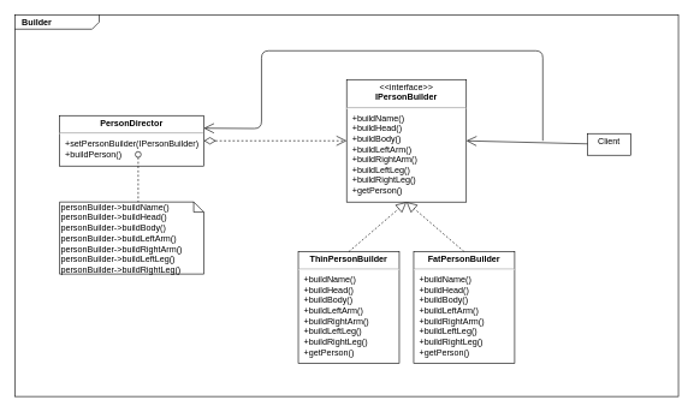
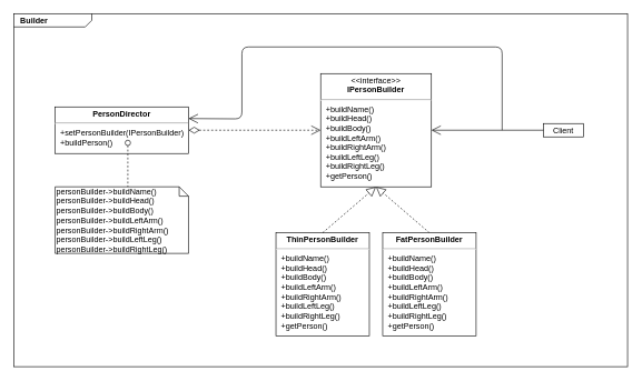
  <mxCell id="0" style=";html=1;" />
  <mxCell id="1" style=";html=1;" parent="0" />
  <mxCell id="2" value="&lt;p style=&quot;margin: 0px ; margin-top: 4px ; text-align: center&quot;&gt;&lt;b&gt;PersonDirector&lt;/b&gt;&lt;/p&gt;&lt;hr&gt;&lt;p style=&quot;margin: 0px ; margin-left: 8px ; text-align: left&quot;&gt;+setPersonBuilder(IPersonBuilder)&lt;/p&gt;&lt;p style=&quot;margin: 0px 0px 0px 8px ; text-align: left&quot;&gt;+buildPerson()&lt;/p&gt;" style="shape=rect;html=1;overflow=fill;whiteSpace=wrap;verticalAlign=bottom;" vertex="1" parent="1"><mxGeometry x="82" y="160" width="200" height="70" as="geometry" /></mxCell>
  <mxCell id="3" value="&lt;p style=&quot;margin: 0px ; margin-top: 4px ; margin-left: 10px ; text-align: left&quot;&gt;&lt;b&gt;Builder&lt;/b&gt;&lt;/p&gt;" style="html=1;strokeWidth=1;shape=mxgraph.sysml.package;html=1;overflow=fill;whiteSpace=wrap;fillColor=none;gradientColor=none;fontSize=12;align=center;labelX=117.17;" parent="1" vertex="1"><mxGeometry x="20" y="20" width="920" height="530" as="geometry" /></mxCell>
  <mxCell id="4" value="&lt;p style=&quot;margin: 0px ; margin-top: 4px ; text-align: center&quot;&gt;&amp;lt;&amp;lt;interface&amp;gt;&amp;gt;&lt;br&gt;&lt;b&gt;IPersonBuilder&lt;/b&gt;&lt;/p&gt;&lt;hr&gt;&lt;p style=&quot;margin: 0px ; margin-left: 8px ; text-align: left&quot;&gt;+buildName()&lt;/p&gt;&lt;p style=&quot;margin: 0px ; margin-left: 8px ; text-align: left&quot;&gt;+buildHead()&lt;br&gt;&lt;/p&gt;&lt;p style=&quot;margin: 0px ; margin-left: 8px ; text-align: left&quot;&gt;+buildBody()&lt;br&gt;&lt;/p&gt;&lt;p style=&quot;margin: 0px ; margin-left: 8px ; text-align: left&quot;&gt;+buildLeftArm()&lt;br&gt;&lt;/p&gt;&lt;p style=&quot;margin: 0px ; margin-left: 8px ; text-align: left&quot;&gt;+buildRightArm()&lt;br&gt;&lt;/p&gt;&lt;p style=&quot;margin: 0px ; margin-left: 8px ; text-align: left&quot;&gt;+buildLeftLeg()&lt;/p&gt;&lt;p style=&quot;margin: 0px ; margin-left: 8px ; text-align: left&quot;&gt;+buildRightLeg()&lt;br&gt;&lt;/p&gt;&lt;p style=&quot;margin: 0px ; margin-left: 8px ; text-align: left&quot;&gt;+getPerson()&lt;/p&gt;" style="shape=rect;html=1;overflow=fill;whiteSpace=wrap;" parent="1" vertex="1"><mxGeometry x="480" y="110" width="166" height="170" as="geometry" /></mxCell>
  <mxCell id="5" value="&lt;p style=&quot;margin: 0px ; margin-top: 4px ; text-align: center&quot;&gt;&lt;b&gt;ThinPersonBuilder&lt;/b&gt;&lt;/p&gt;&lt;hr&gt;&lt;p style=&quot;margin: 0px ; margin-left: 8px ; text-align: left&quot;&gt;&lt;span&gt;+buildName()&lt;/span&gt;&lt;br&gt;&lt;/p&gt;&lt;p style=&quot;margin: 0px 0px 0px 8px ; text-align: left&quot;&gt;+buildHead()&lt;br&gt;&lt;/p&gt;&lt;p style=&quot;margin: 0px 0px 0px 8px ; text-align: left&quot;&gt;+buildBody()&lt;br&gt;&lt;/p&gt;&lt;p style=&quot;margin: 0px 0px 0px 8px ; text-align: left&quot;&gt;+buildLeftArm()&lt;br&gt;&lt;/p&gt;&lt;p style=&quot;margin: 0px 0px 0px 8px ; text-align: left&quot;&gt;+buildRightArm()&lt;br&gt;&lt;/p&gt;&lt;p style=&quot;margin: 0px 0px 0px 8px ; text-align: left&quot;&gt;+buildLeftLeg()&lt;/p&gt;&lt;p style=&quot;margin: 0px 0px 0px 8px ; text-align: left&quot;&gt;+buildRightLeg()&lt;br&gt;&lt;/p&gt;&lt;p style=&quot;margin: 0px 0px 0px 8px ; text-align: left&quot;&gt;+getPerson()&lt;/p&gt;" style="shape=rect;html=1;overflow=fill;whiteSpace=wrap;" parent="1" vertex="1"><mxGeometry x="413" y="349" width="140" height="155" as="geometry" /></mxCell>
  <mxCell id="6" value="" style="endArrow=block;dashed=1;endFill=0;endSize=12;html=1;exitX=0.5;exitY=0;exitDx=0;exitDy=0;entryX=0.5;entryY=1;entryDx=0;entryDy=0;" parent="1" source="5" edge="1" target="4"><mxGeometry width="160" relative="1" as="geometry"><mxPoint x="-15.5" y="255" as="sourcePoint" /><mxPoint x="372" y="270" as="targetPoint" /></mxGeometry></mxCell>
- <mxCell id="7" value="&lt;p style=&quot;margin: 0px ; margin-top: 4px ; text-align: center&quot;&gt;&lt;span&gt;Client&lt;/span&gt;&lt;br&gt;&lt;/p&gt;" style="shape=rect;html=1;overflow=fill;whiteSpace=wrap;" parent="1" vertex="1"><mxGeometry x="814" y="185" width="60" height="30" as="geometry" /></mxCell>
+ <mxCell id="7" value="&lt;p style=&quot;margin: 0px ; margin-top: 4px ; text-align: center&quot;&gt;&lt;span&gt;Client&lt;/span&gt;&lt;br&gt;&lt;/p&gt;" style="shape=rect;html=1;overflow=fill;whiteSpace=wrap;" parent="1" vertex="1"><mxGeometry x="814" y="185" width="60" height="20" as="geometry" /></mxCell>
  <mxCell id="8" value="" style="endArrow=open;endFill=1;endSize=12;html=1;entryX=1;entryY=0.5;entryDx=0;entryDy=0;" parent="1" source="7" target="4" edge="1"><mxGeometry width="160" relative="1" as="geometry"><mxPoint x="879.5" y="140" as="sourcePoint" /><mxPoint x="1210" y="168.413" as="targetPoint" /><Array as="points" /></mxGeometry></mxCell>
  <mxCell id="9" value="" style="endArrow=block;dashed=1;endFill=0;endSize=12;html=1;exitX=0.5;exitY=0;exitDx=0;exitDy=0;entryX=0.5;entryY=1;entryDx=0;entryDy=0;" edge="1" parent="1" source="12" target="4"><mxGeometry width="160" relative="1" as="geometry"><mxPoint x="613.5" y="325" as="sourcePoint" /><mxPoint x="242" y="570" as="targetPoint" /></mxGeometry></mxCell>
  <mxCell id="10" value="personBuilder-&amp;gt;buildName()&lt;br&gt;personBuilder-&amp;gt;buildHead()&lt;br&gt;personBuilder-&amp;gt;buildBody()&lt;br&gt;personBuilder-&amp;gt;buildLeftArm()&lt;br&gt;personBuilder-&amp;gt;buildRightArm()&lt;br&gt;personBuilder-&amp;gt;buildLeftLeg()&lt;br&gt;personBuilder-&amp;gt;buildRightLeg()" style="shape=note;whiteSpace=wrap;html=1;size=14;verticalAlign=top;align=left;spacingTop=-6;" vertex="1" parent="1"><mxGeometry x="82" y="280" width="200" height="100" as="geometry" /></mxCell>
  <mxCell id="11" value="" style="html=1;verticalAlign=top;startArrow=oval;startFill=0;endArrow=none;startSize=8;dashed=1;endFill=0;" edge="1" parent="1"><mxGeometry x="0.192" y="-20" width="60" relative="1" as="geometry"><mxPoint x="191" y="214" as="sourcePoint" /><mxPoint x="191" y="280" as="targetPoint" /><Array as="points"><mxPoint x="191" y="280" /></Array><mxPoint y="-1" as="offset" /></mxGeometry></mxCell>
  <mxCell id="12" value="&lt;p style=&quot;margin: 0px ; margin-top: 4px ; text-align: center&quot;&gt;&lt;b&gt;FatPersonBuilder&lt;/b&gt;&lt;/p&gt;&lt;hr&gt;&lt;p style=&quot;margin: 0px ; margin-left: 8px ; text-align: left&quot;&gt;&lt;span&gt;+buildName()&lt;/span&gt;&lt;br&gt;&lt;/p&gt;&lt;p style=&quot;margin: 0px 0px 0px 8px ; text-align: left&quot;&gt;+buildHead()&lt;br&gt;&lt;/p&gt;&lt;p style=&quot;margin: 0px 0px 0px 8px ; text-align: left&quot;&gt;+buildBody()&lt;br&gt;&lt;/p&gt;&lt;p style=&quot;margin: 0px 0px 0px 8px ; text-align: left&quot;&gt;+buildLeftArm()&lt;br&gt;&lt;/p&gt;&lt;p style=&quot;margin: 0px 0px 0px 8px ; text-align: left&quot;&gt;+buildRightArm()&lt;br&gt;&lt;/p&gt;&lt;p style=&quot;margin: 0px 0px 0px 8px ; text-align: left&quot;&gt;+buildLeftLeg()&lt;/p&gt;&lt;p style=&quot;margin: 0px 0px 0px 8px ; text-align: left&quot;&gt;+buildRightLeg()&lt;br&gt;&lt;/p&gt;&lt;p style=&quot;margin: 0px 0px 0px 8px ; text-align: left&quot;&gt;+getPerson()&lt;/p&gt;" style="shape=rect;html=1;overflow=fill;whiteSpace=wrap;" vertex="1" parent="1"><mxGeometry x="573" y="349" width="140" height="155" as="geometry" /></mxCell>
  <mxCell id="13" value="" style="endArrow=open;html=1;endSize=12;startArrow=diamondThin;startSize=14;startFill=0;edgeStyle=orthogonalEdgeStyle;dashed=1;exitX=1;exitY=0.5;exitDx=0;exitDy=0;" edge="1" parent="1" source="2" target="4"><mxGeometry x="-0.012" y="-5" relative="1" as="geometry"><mxPoint x="283" y="188" as="sourcePoint" /><mxPoint x="472" y="164.5" as="targetPoint" /><mxPoint as="offset" /></mxGeometry></mxCell>
  <mxCell id="14" value="" style="resizable=0;html=1;align=left;verticalAlign=top;labelBackgroundColor=#ffffff;fontSize=10;" connectable="0" vertex="1" parent="13"><mxGeometry x="-1" relative="1" as="geometry"><mxPoint x="-30" y="36" as="offset" /></mxGeometry></mxCell>
  <mxCell id="15" value="" style="resizable=0;html=1;align=right;verticalAlign=top;labelBackgroundColor=#ffffff;fontSize=10;" connectable="0" vertex="1" parent="13"><mxGeometry x="1" relative="1" as="geometry" /></mxCell>
  <mxCell id="16" value="" style="endArrow=open;endFill=1;endSize=12;html=1;entryX=1;entryY=0.25;entryDx=0;entryDy=0;" edge="1" parent="1" target="2"><mxGeometry width="160" relative="1" as="geometry"><mxPoint x="752" y="195" as="sourcePoint" /><mxPoint x="282" y="195" as="targetPoint" /><Array as="points"><mxPoint x="752" y="70" /><mxPoint x="362" y="70" /><mxPoint x="362" y="178" /></Array></mxGeometry></mxCell>
